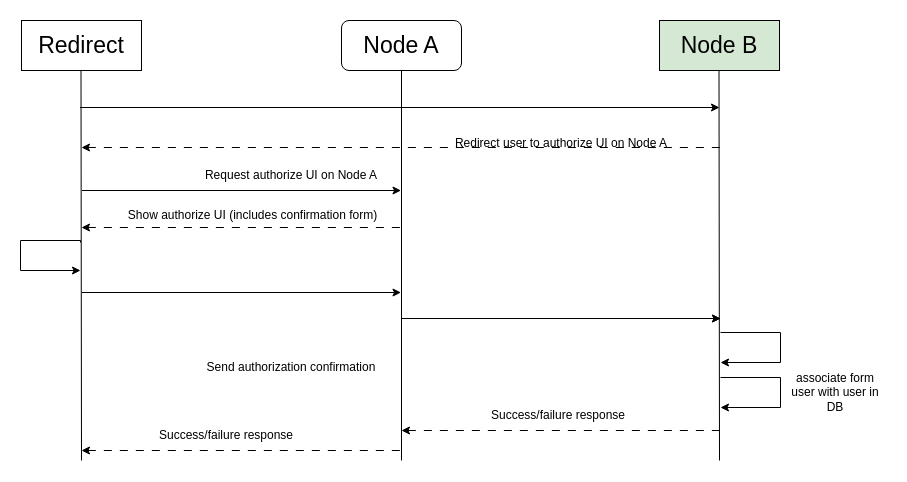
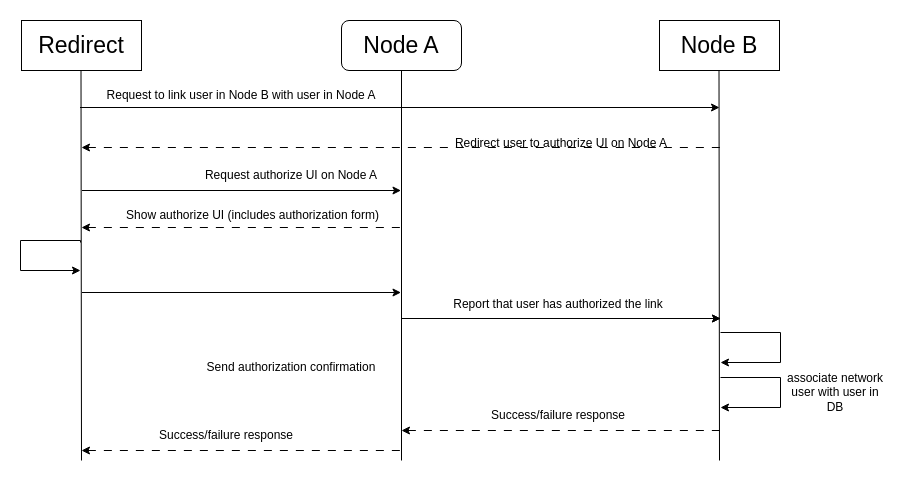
  <mxCell id="0" />
  <mxCell id="1" parent="0" />
  <mxCell id="2" style="edgeStyle=orthogonalEdgeStyle;rounded=0;orthogonalLoop=1;jettySize=auto;html=1;" edge="1" parent="1"><mxGeometry relative="1" as="geometry"><mxPoint x="79.5" y="107" as="sourcePoint" /><mxPoint x="719" y="107" as="targetPoint" /></mxGeometry></mxCell>
  <mxCell id="3" value="&lt;font style=&quot;font-size: 23px;&quot;&gt;Node A&lt;/font&gt;" style="whiteSpace=wrap;html=1;rounded=1;" vertex="1" parent="1"><mxGeometry x="341" y="20" width="120" height="50" as="geometry" /></mxCell>
- <mxCell id="4" value="&lt;font style=&quot;font-size: 23px;&quot;&gt;Node B&lt;/font&gt;" style="rounded=0;whiteSpace=wrap;html=1;fillColor=#d5e8d4;" vertex="1" parent="1"><mxGeometry x="659" y="20" width="120" height="50" as="geometry" /></mxCell>
+ <mxCell id="4" value="&lt;font style=&quot;font-size: 23px;&quot;&gt;Node B&lt;/font&gt;" style="rounded=0;whiteSpace=wrap;html=1;" vertex="1" parent="1"><mxGeometry x="659" y="20" width="120" height="50" as="geometry" /></mxCell>
  <mxCell id="5" style="edgeStyle=orthogonalEdgeStyle;rounded=0;orthogonalLoop=1;jettySize=auto;html=1;entryX=0;entryY=0.75;entryDx=0;entryDy=0;dashed=1;dashPattern=8 8;endArrow=none;endFill=0;startArrow=classic;startFill=1;" edge="1" parent="1"><mxGeometry relative="1" as="geometry"><mxPoint x="81" y="147" as="sourcePoint" /><mxPoint x="726" y="147" as="targetPoint" /></mxGeometry></mxCell>
  <mxCell id="6" style="edgeStyle=orthogonalEdgeStyle;rounded=0;orthogonalLoop=1;jettySize=auto;html=1;startArrow=classic;startFill=1;endArrow=none;endFill=0;" edge="1" parent="1"><mxGeometry relative="1" as="geometry"><mxPoint x="720" y="318" as="sourcePoint" /><mxPoint x="401" y="318" as="targetPoint" /></mxGeometry></mxCell>
  <mxCell id="7" value="" style="endArrow=none;html=1;rounded=0;entryX=0.5;entryY=1;entryDx=0;entryDy=0;" edge="1" parent="1" target="3"><mxGeometry width="50" height="50" relative="1" as="geometry"><mxPoint x="401" y="460" as="sourcePoint" /><mxPoint x="631" y="380" as="targetPoint" /></mxGeometry></mxCell>
  <mxCell id="8" value="" style="endArrow=none;html=1;rounded=0;entryX=0.5;entryY=1;entryDx=0;entryDy=0;" edge="1" parent="1"><mxGeometry width="50" height="50" relative="1" as="geometry"><mxPoint x="719" y="460" as="sourcePoint" /><mxPoint x="718.5" y="70" as="targetPoint" /></mxGeometry></mxCell>
  <mxCell id="9" style="edgeStyle=orthogonalEdgeStyle;rounded=0;orthogonalLoop=1;jettySize=auto;html=1;" edge="1" parent="1"><mxGeometry relative="1" as="geometry"><mxPoint x="720" y="332" as="sourcePoint" /><mxPoint x="720" y="362" as="targetPoint" /><Array as="points"><mxPoint x="780" y="332" /><mxPoint x="780" y="362" /></Array></mxGeometry></mxCell>
  <mxCell id="10" style="edgeStyle=orthogonalEdgeStyle;rounded=0;orthogonalLoop=1;jettySize=auto;html=1;" edge="1" parent="1"><mxGeometry relative="1" as="geometry"><mxPoint x="720" y="377" as="sourcePoint" /><mxPoint x="720" y="407" as="targetPoint" /><Array as="points"><mxPoint x="780" y="377" /><mxPoint x="780" y="407" /></Array></mxGeometry></mxCell>
- <mxCell id="11" value="associate form user with user in DB" style="text;html=1;whiteSpace=wrap;strokeColor=none;fillColor=none;align=center;verticalAlign=middle;rounded=0;" vertex="1" parent="1"><mxGeometry x="785" y="377" width="100" height="30" as="geometry" /></mxCell>
+ <mxCell id="11" value="associate network user with user in DB" style="text;html=1;whiteSpace=wrap;strokeColor=none;fillColor=none;align=center;verticalAlign=middle;rounded=0;" vertex="1" parent="1"><mxGeometry x="785" y="377" width="100" height="30" as="geometry" /></mxCell>
  <mxCell id="12" value="&lt;font style=&quot;font-size: 23px;&quot;&gt;Redirect&lt;/font&gt;" style="rounded=0;whiteSpace=wrap;html=1;" vertex="1" parent="1"><mxGeometry x="21" y="20" width="120" height="50" as="geometry" /></mxCell>
+ <mxCell id="13" value="Request to link user in Node B with user in Node A" style="text;html=1;whiteSpace=wrap;strokeColor=none;fillColor=none;align=center;verticalAlign=middle;rounded=0;" vertex="1" parent="1"><mxGeometry x="101" y="80" width="280" height="30" as="geometry" /></mxCell>
+ <mxCell id="14" value="Report that user has authorized the link" style="text;html=1;whiteSpace=wrap;strokeColor=none;fillColor=none;align=center;verticalAlign=middle;rounded=0;" vertex="1" parent="1"><mxGeometry x="419" y="289" width="278" height="30" as="geometry" /></mxCell>
  <mxCell id="15" value="Redirect user to authorize UI on Node A" style="text;html=1;whiteSpace=wrap;strokeColor=none;fillColor=none;align=center;verticalAlign=middle;rounded=0;" vertex="1" parent="1"><mxGeometry x="451" y="128" width="220" height="30" as="geometry" /></mxCell>
  <mxCell id="16" style="edgeStyle=orthogonalEdgeStyle;rounded=0;orthogonalLoop=1;jettySize=auto;html=1;entryX=0;entryY=0.75;entryDx=0;entryDy=0;dashed=1;dashPattern=8 8;endArrow=none;endFill=0;startArrow=classic;startFill=1;" edge="1" parent="1"><mxGeometry relative="1" as="geometry"><mxPoint x="81" y="227" as="sourcePoint" /><mxPoint x="406" y="227" as="targetPoint" /></mxGeometry></mxCell>
- <mxCell id="17" value="Show authorize UI (includes confirmation form)" style="text;html=1;whiteSpace=wrap;strokeColor=none;fillColor=none;align=center;verticalAlign=middle;rounded=0;" vertex="1" parent="1"><mxGeometry x="111" y="200" width="283" height="30" as="geometry" /></mxCell>
+ <mxCell id="17" value="Show authorize UI (includes authorization form)" style="text;html=1;whiteSpace=wrap;strokeColor=none;fillColor=none;align=center;verticalAlign=middle;rounded=0;" vertex="1" parent="1"><mxGeometry x="111" y="200" width="283" height="30" as="geometry" /></mxCell>
  <mxCell id="18" value="" style="endArrow=none;html=1;rounded=0;entryX=0.5;entryY=1;entryDx=0;entryDy=0;" edge="1" parent="1"><mxGeometry width="50" height="50" relative="1" as="geometry"><mxPoint x="81" y="460" as="sourcePoint" /><mxPoint x="80.5" y="70" as="targetPoint" /></mxGeometry></mxCell>
  <mxCell id="19" style="edgeStyle=orthogonalEdgeStyle;rounded=0;orthogonalLoop=1;jettySize=auto;html=1;startArrow=classic;startFill=1;endArrow=none;endFill=0;" edge="1" parent="1"><mxGeometry relative="1" as="geometry"><mxPoint x="720" y="318" as="sourcePoint" /><mxPoint x="401" y="318" as="targetPoint" /></mxGeometry></mxCell>
  <mxCell id="20" style="edgeStyle=orthogonalEdgeStyle;rounded=0;orthogonalLoop=1;jettySize=auto;html=1;startArrow=classic;startFill=1;endArrow=none;endFill=0;" edge="1" parent="1"><mxGeometry relative="1" as="geometry"><mxPoint x="400.5" y="190" as="sourcePoint" /><mxPoint x="81.5" y="190" as="targetPoint" /></mxGeometry></mxCell>
  <mxCell id="21" value="Request authorize UI on Node A" style="text;html=1;whiteSpace=wrap;strokeColor=none;fillColor=none;align=center;verticalAlign=middle;rounded=0;" vertex="1" parent="1"><mxGeometry x="201" y="160" width="180" height="30" as="geometry" /></mxCell>
  <mxCell id="22" style="edgeStyle=orthogonalEdgeStyle;rounded=0;orthogonalLoop=1;jettySize=auto;html=1;" edge="1" parent="1"><mxGeometry relative="1" as="geometry"><mxPoint x="80" y="242" as="sourcePoint" /><mxPoint x="80" y="270" as="targetPoint" /><Array as="points"><mxPoint x="80" y="240" /><mxPoint x="20" y="240" /><mxPoint x="20" y="270" /></Array></mxGeometry></mxCell>
  <mxCell id="23" style="edgeStyle=orthogonalEdgeStyle;rounded=0;orthogonalLoop=1;jettySize=auto;html=1;startArrow=classic;startFill=1;endArrow=none;endFill=0;" edge="1" parent="1"><mxGeometry relative="1" as="geometry"><mxPoint x="400.5" y="292" as="sourcePoint" /><mxPoint x="81.5" y="292" as="targetPoint" /></mxGeometry></mxCell>
  <mxCell id="24" value="Send authorization confirmation" style="text;html=1;whiteSpace=wrap;strokeColor=none;fillColor=none;align=center;verticalAlign=middle;rounded=0;" vertex="1" parent="1"><mxGeometry x="201" y="352" width="180" height="30" as="geometry" /></mxCell>
  <mxCell id="25" style="edgeStyle=orthogonalEdgeStyle;rounded=0;orthogonalLoop=1;jettySize=auto;html=1;entryX=0;entryY=0.75;entryDx=0;entryDy=0;dashed=1;dashPattern=8 8;endArrow=none;endFill=0;startArrow=classic;startFill=1;" edge="1" parent="1"><mxGeometry relative="1" as="geometry"><mxPoint x="401" y="430" as="sourcePoint" /><mxPoint x="726" y="430" as="targetPoint" /></mxGeometry></mxCell>
  <mxCell id="26" style="edgeStyle=orthogonalEdgeStyle;rounded=0;orthogonalLoop=1;jettySize=auto;html=1;entryX=0;entryY=0.75;entryDx=0;entryDy=0;dashed=1;dashPattern=8 8;endArrow=none;endFill=0;startArrow=classic;startFill=1;" edge="1" parent="1"><mxGeometry relative="1" as="geometry"><mxPoint x="81" y="450" as="sourcePoint" /><mxPoint x="406" y="450" as="targetPoint" /></mxGeometry></mxCell>
  <mxCell id="27" value="Success/failure response" style="text;html=1;whiteSpace=wrap;strokeColor=none;fillColor=none;align=center;verticalAlign=middle;rounded=0;" vertex="1" parent="1"><mxGeometry x="483" y="400" width="150" height="30" as="geometry" /></mxCell>
  <mxCell id="28" value="Success/failure response" style="text;html=1;whiteSpace=wrap;strokeColor=none;fillColor=none;align=center;verticalAlign=middle;rounded=0;" vertex="1" parent="1"><mxGeometry x="151" y="420" width="150" height="30" as="geometry" /></mxCell>
